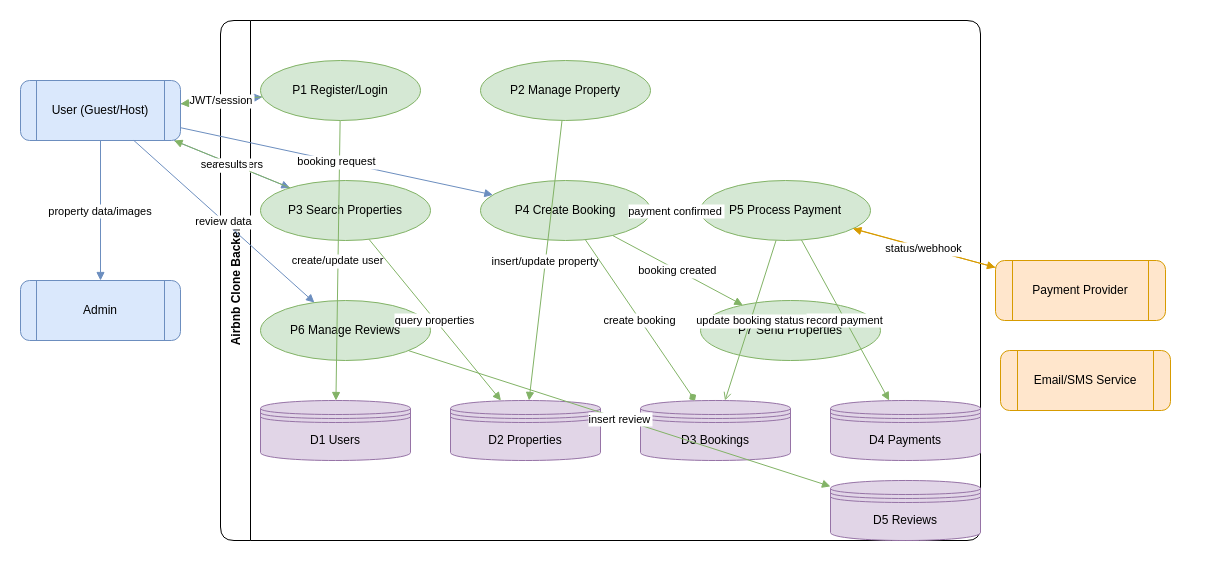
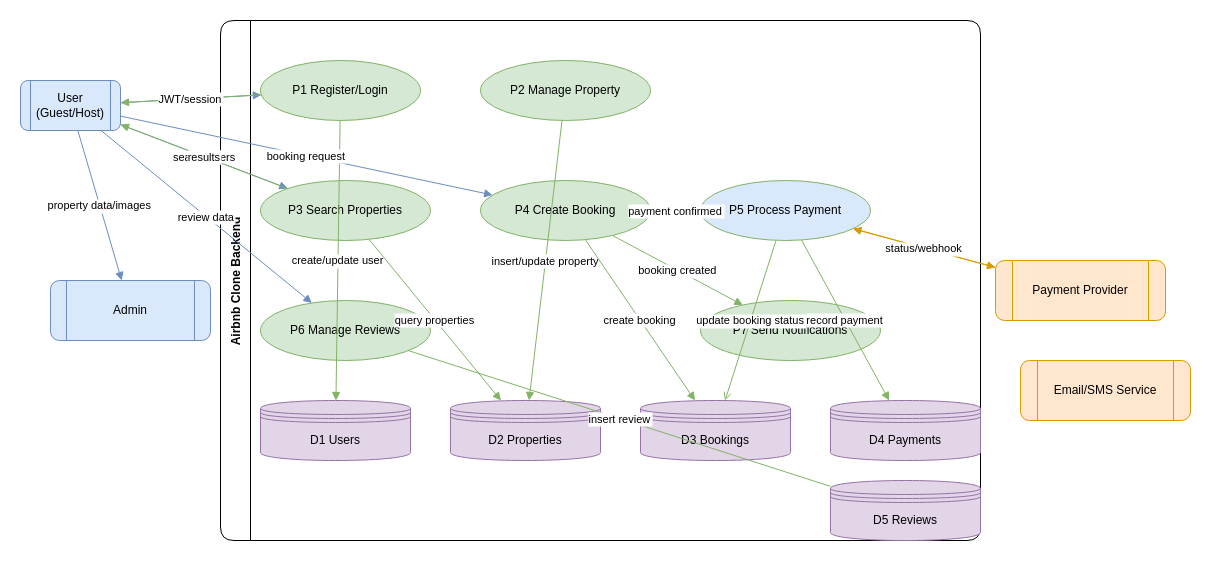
  <mxCell id="0" />
  <mxCell id="1" parent="0" />
- <mxCell id="2" value="User (Guest/Host)" style="shape=process;rounded=1;whiteSpace=wrap;html=1;fillColor=#dae8fc;strokeColor=#6c8ebf;" vertex="1" parent="1"><mxGeometry x="20" y="80" width="160" height="60" as="geometry" /></mxCell>
- <mxCell id="3" value="Admin" style="shape=process;rounded=1;whiteSpace=wrap;html=1;fillColor=#dae8fc;strokeColor=#6c8ebf;" vertex="1" parent="1"><mxGeometry x="20" y="280" width="160" height="60" as="geometry" /></mxCell>
+ <mxCell id="2" value="User (Guest/Host)" style="shape=process;rounded=1;whiteSpace=wrap;html=1;fillColor=#dae8fc;strokeColor=#6c8ebf;" vertex="1" parent="1"><mxGeometry x="20" y="80" width="100" height="50" as="geometry" /></mxCell>
+ <mxCell id="3" value="Admin" style="shape=process;rounded=1;whiteSpace=wrap;html=1;fillColor=#dae8fc;strokeColor=#6c8ebf;" vertex="1" parent="1"><mxGeometry x="50" y="280" width="160" height="60" as="geometry" /></mxCell>
  <mxCell id="4" value="Payment Provider" style="shape=process;rounded=1;whiteSpace=wrap;html=1;fillColor=#ffe6cc;strokeColor=#d79b00;" vertex="1" parent="1"><mxGeometry x="995" y="260" width="170" height="60" as="geometry" /></mxCell>
- <mxCell id="5" value="Email/SMS Service" style="shape=process;rounded=1;whiteSpace=wrap;html=1;fillColor=#ffe6cc;strokeColor=#d79b00;" vertex="1" parent="1"><mxGeometry x="1000" y="350" width="170" height="60" as="geometry" /></mxCell>
+ <mxCell id="5" value="Email/SMS Service" style="shape=process;rounded=1;whiteSpace=wrap;html=1;fillColor=#ffe6cc;strokeColor=#d79b00;" vertex="1" parent="1"><mxGeometry x="1020" y="360" width="170" height="60" as="geometry" /></mxCell>
  <mxCell id="6" value="Airbnb Clone Backend" style="swimlane;rounded=1;childLayout=stackLayout;horizontal=0;container=1;startSize=30;" vertex="1" parent="1"><mxGeometry x="220" y="20" width="760" height="520" as="geometry" /></mxCell>
  <mxCell id="7" value="P1 Register/Login" style="ellipse;whiteSpace=wrap;html=1;fillColor=#d5e8d4;strokeColor=#82b366;" vertex="1" parent="6"><mxGeometry x="40" y="40" width="160" height="60" as="geometry" /></mxCell>
  <mxCell id="8" value="P2 Manage Property" style="ellipse;whiteSpace=wrap;html=1;fillColor=#d5e8d4;strokeColor=#82b366;" vertex="1" parent="6"><mxGeometry x="260" y="40" width="170" height="60" as="geometry" /></mxCell>
  <mxCell id="9" value="P3 Search Properties" style="ellipse;whiteSpace=wrap;html=1;fillColor=#d5e8d4;strokeColor=#82b366;" vertex="1" parent="6"><mxGeometry x="40" y="160" width="170" height="60" as="geometry" /></mxCell>
  <mxCell id="10" value="P4 Create Booking" style="ellipse;whiteSpace=wrap;html=1;fillColor=#d5e8d4;strokeColor=#82b366;" vertex="1" parent="6"><mxGeometry x="260" y="160" width="170" height="60" as="geometry" /></mxCell>
- <mxCell id="11" value="P5 Process Payment" style="ellipse;whiteSpace=wrap;html=1;fillColor=#d5e8d4;strokeColor=#82b366;" vertex="1" parent="6"><mxGeometry x="480" y="160" width="170" height="60" as="geometry" /></mxCell>
+ <mxCell id="11" value="P5 Process Payment" style="ellipse;whiteSpace=wrap;html=1;fillColor=#dae8fc;strokeColor=#82b366;" vertex="1" parent="6"><mxGeometry x="480" y="160" width="170" height="60" as="geometry" /></mxCell>
  <mxCell id="12" value="P6 Manage Reviews" style="ellipse;whiteSpace=wrap;html=1;fillColor=#d5e8d4;strokeColor=#82b366;" vertex="1" parent="6"><mxGeometry x="40" y="280" width="170" height="60" as="geometry" /></mxCell>
- <mxCell id="13" value="P7 Send Properties" style="ellipse;whiteSpace=wrap;html=1;fillColor=#d5e8d4;strokeColor=#82b366;" vertex="1" parent="6"><mxGeometry x="480" y="280" width="180" height="60" as="geometry" /></mxCell>
+ <mxCell id="13" value="P7 Send Notifications" style="ellipse;whiteSpace=wrap;html=1;fillColor=#d5e8d4;strokeColor=#82b366;" vertex="1" parent="6"><mxGeometry x="480" y="280" width="180" height="60" as="geometry" /></mxCell>
  <mxCell id="14" value="D1 Users" style="shape=datastore;whiteSpace=wrap;html=1;fillColor=#e1d5e7;strokeColor=#9673a6;" vertex="1" parent="6"><mxGeometry x="40" y="380" width="150" height="60" as="geometry" /></mxCell>
  <mxCell id="15" value="D2 Properties" style="shape=datastore;whiteSpace=wrap;html=1;fillColor=#e1d5e7;strokeColor=#9673a6;" vertex="1" parent="6"><mxGeometry x="230" y="380" width="150" height="60" as="geometry" /></mxCell>
  <mxCell id="16" value="D3 Bookings" style="shape=datastore;whiteSpace=wrap;html=1;fillColor=#e1d5e7;strokeColor=#9673a6;" vertex="1" parent="6"><mxGeometry x="420" y="380" width="150" height="60" as="geometry" /></mxCell>
  <mxCell id="17" value="D4 Payments" style="shape=datastore;whiteSpace=wrap;html=1;fillColor=#e1d5e7;strokeColor=#9673a6;" vertex="1" parent="6"><mxGeometry x="610" y="380" width="150" height="60" as="geometry" /></mxCell>
  <mxCell id="18" value="D5 Reviews" style="shape=datastore;whiteSpace=wrap;html=1;fillColor=#e1d5e7;strokeColor=#9673a6;" vertex="1" parent="6"><mxGeometry x="610" y="460" width="150" height="60" as="geometry" /></mxCell>
  <mxCell id="19" edge="1" source="2" target="7" value="credentials" style="endArrow=block;strokeColor=#6c8ebf;" parent="1"><mxGeometry relative="1" as="geometry" /></mxCell>
  <mxCell id="20" edge="1" source="7" target="14" value="create/update user" style="endArrow=block;strokeColor=#82b366;" parent="1"><mxGeometry relative="1" as="geometry" /></mxCell>
  <mxCell id="21" edge="1" source="7" target="2" value="JWT/session" style="endArrow=block;strokeColor=#82b366;" parent="1"><mxGeometry relative="1" as="geometry" /></mxCell>
  <mxCell id="22" edge="1" source="2" target="3" value="property data/images" style="endArrow=block;strokeColor=#6c8ebf;" parent="1"><mxGeometry relative="1" as="geometry" /></mxCell>
  <mxCell id="23" edge="1" source="8" target="15" value="insert/update property" style="endArrow=block;strokeColor=#82b366;" parent="1"><mxGeometry relative="1" as="geometry" /></mxCell>
  <mxCell id="24" edge="1" source="2" target="9" value="search filters" style="endArrow=block;strokeColor=#6c8ebf;" parent="1"><mxGeometry relative="1" as="geometry" /></mxCell>
  <mxCell id="25" edge="1" source="9" target="15" value="query properties" style="endArrow=block;strokeColor=#82b366;" parent="1"><mxGeometry relative="1" as="geometry" /></mxCell>
  <mxCell id="26" edge="1" source="9" target="2" value="results" style="endArrow=block;strokeColor=#82b366;" parent="1"><mxGeometry relative="1" as="geometry" /></mxCell>
  <mxCell id="27" edge="1" source="2" target="10" value="booking request" style="endArrow=block;strokeColor=#6c8ebf;" parent="1"><mxGeometry relative="1" as="geometry" /></mxCell>
- <mxCell id="28" edge="1" source="10" target="16" value="create booking" style="endArrow=diamond;strokeColor=#82b366;" parent="1"><mxGeometry relative="1" as="geometry" /></mxCell>
+ <mxCell id="28" edge="1" source="10" target="16" value="create booking" style="endArrow=block;strokeColor=#82b366;" parent="1"><mxGeometry relative="1" as="geometry" /></mxCell>
  <mxCell id="29" edge="1" source="11" target="4" value="payment intent" style="endArrow=block;strokeColor=#d79b00;" parent="1"><mxGeometry relative="1" as="geometry" /></mxCell>
  <mxCell id="30" edge="1" source="4" target="11" value="status/webhook" style="endArrow=block;strokeColor=#d79b00;" parent="1"><mxGeometry relative="1" as="geometry" /></mxCell>
  <mxCell id="31" edge="1" source="11" target="17" value="record payment" style="endArrow=block;strokeColor=#82b366;" parent="1"><mxGeometry relative="1" as="geometry" /></mxCell>
  <mxCell id="32" edge="1" source="11" target="16" value="update booking status" style="endArrow=open;strokeColor=#82b366;" parent="1"><mxGeometry relative="1" as="geometry" /></mxCell>
  <mxCell id="33" edge="1" source="2" target="12" value="review data" style="endArrow=block;strokeColor=#6c8ebf;" parent="1"><mxGeometry relative="1" as="geometry" /></mxCell>
- <mxCell id="34" edge="1" source="12" target="18" value="insert review" style="endArrow=block;strokeColor=#82b366;" parent="1"><mxGeometry relative="1" as="geometry" /></mxCell>
+ <mxCell id="34" edge="1" source="12" target="18" value="insert review" style="endArrow=none;strokeColor=#82b366;" parent="1"><mxGeometry relative="1" as="geometry" /></mxCell>
  <mxCell id="35" edge="1" source="10" target="13" value="booking created" style="endArrow=block;strokeColor=#82b366;" parent="1"><mxGeometry relative="1" as="geometry" /></mxCell>
  <mxCell id="36" edge="1" source="11" target="10" value="payment confirmed" style="endArrow=block;strokeColor=#82b366;" parent="1"><mxGeometry relative="1" as="geometry" /></mxCell>
